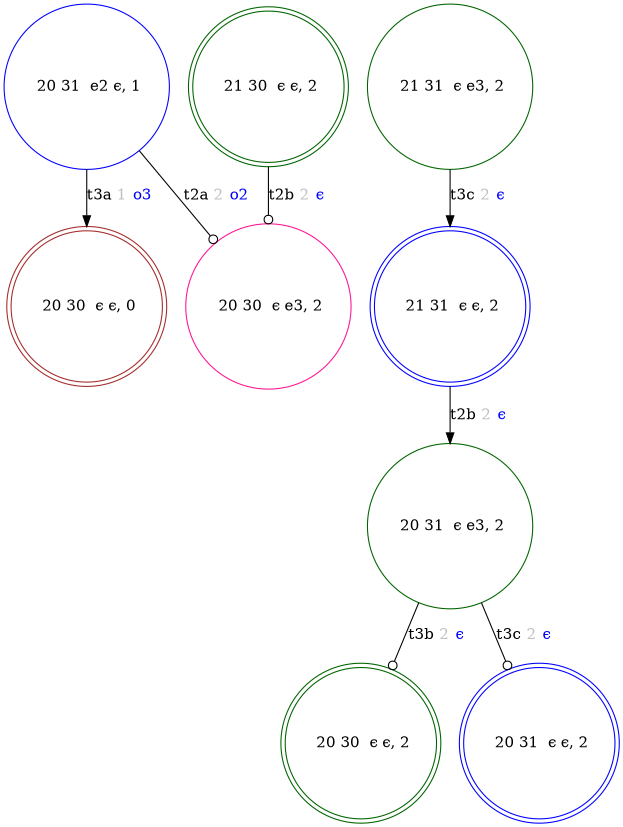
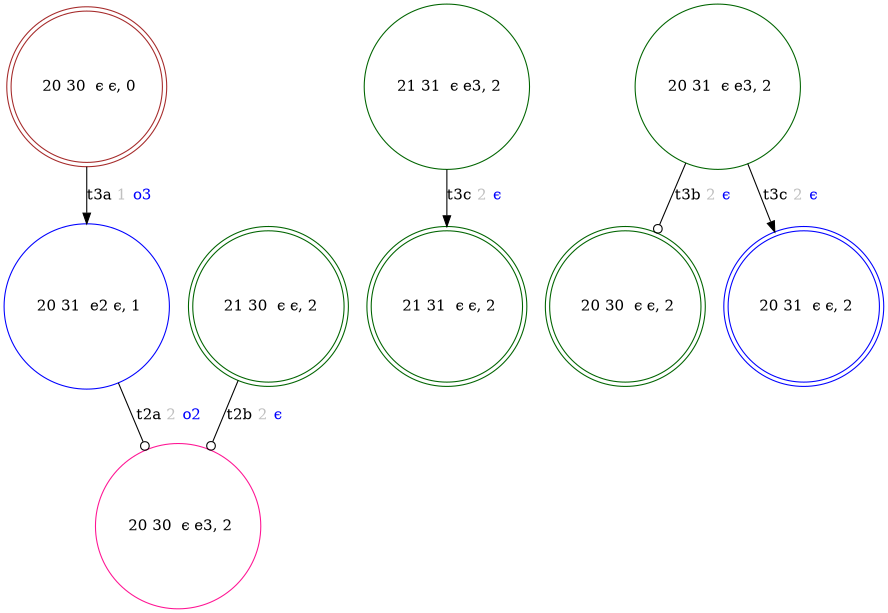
  digraph {
    node [color=darkgreen shape=doublecircle]
    edge [arrowhead=normal]
    " 20 30  ϵ ϵ, 0" [color=brown]
    " 20 31  e2 ϵ, 1" [color=blue shape=circle]
    " 20 30  ϵ e3, 2" [color=deeppink shape=circle]
-   " 21 31  ϵ ϵ, 2" [color=blue]
+   " 21 31  ϵ ϵ, 2"
    " 21 31  ϵ e3, 2" [shape=circle]
    " 21 30  ϵ ϵ, 2"
    " 20 31  ϵ e3, 2" [shape=circle]
    " 20 30  ϵ ϵ, 2"
    " 20 31  ϵ ϵ, 2" [color=blue]
-   " 20 31  e2 ϵ, 1" -> " 20 30  ϵ ϵ, 0" [label=<t3a <FONT COLOR="grey">1</FONT> <FONT COLOR="blue">o3</FONT>>]
+   " 20 30  ϵ ϵ, 0" -> " 20 31  e2 ϵ, 1" [label=<t3a <FONT COLOR="grey">1</FONT> <FONT COLOR="blue">o3</FONT>>]
    " 20 31  e2 ϵ, 1" -> " 20 30  ϵ e3, 2" [arrowhead=odot label=<t2a <FONT COLOR="grey">2</FONT> <FONT COLOR="blue">o2</FONT>>]
-   " 21 31  ϵ ϵ, 2" -> " 20 31  ϵ e3, 2" [label=<t2b <FONT COLOR="grey">2</FONT> <FONT COLOR="blue">ϵ</FONT>>]
    " 21 31  ϵ e3, 2" -> " 21 31  ϵ ϵ, 2" [label=<t3c <FONT COLOR="grey">2</FONT> <FONT COLOR="blue">ϵ</FONT>>]
    " 21 30  ϵ ϵ, 2" -> " 20 30  ϵ e3, 2" [arrowhead=odot label=<t2b <FONT COLOR="grey">2</FONT> <FONT COLOR="blue">ϵ</FONT>>]
    " 20 31  ϵ e3, 2" -> " 20 30  ϵ ϵ, 2" [arrowhead=odot label=<t3b <FONT COLOR="grey">2</FONT> <FONT COLOR="blue">ϵ</FONT>>]
-   " 20 31  ϵ e3, 2" -> " 20 31  ϵ ϵ, 2" [arrowhead=odot label=<t3c <FONT COLOR="grey">2</FONT> <FONT COLOR="blue">ϵ</FONT>>]
+   " 20 31  ϵ e3, 2" -> " 20 31  ϵ ϵ, 2" [label=<t3c <FONT COLOR="grey">2</FONT> <FONT COLOR="blue">ϵ</FONT>>]
  }
